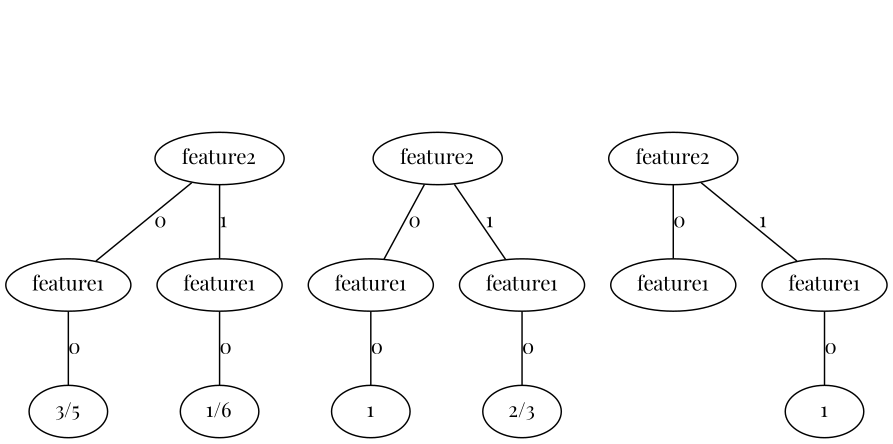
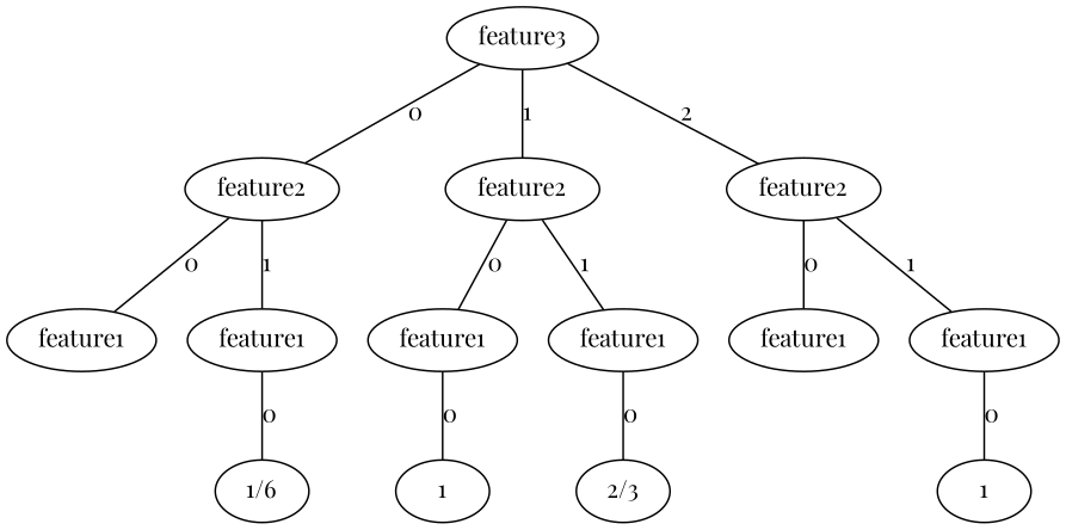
  graph {
    fontname="Playfair Display"
    node [fontname="Playfair Display"]
    edge [fontname="Playfair Display"]
+   n1 [label=feature3]
    n2 [label=feature2]
    n3 [label=feature2]
    n4 [label=feature2]
    n5 [label=feature1]
    n6 [label=feature1]
    n7 [label=feature1]
    n8 [label=feature1]
    n9 [label=feature1]
    n10 [label=feature1]
-   n11 [label="3/5"]
    n12 [label="1/6"]
    n13 [label=1]
    n14 [label="2/3"]
    n15 [label=1]
+   n1 -- n2 [label=0]
+   n1 -- n3 [label=1]
+   n1 -- n4 [label=2]
    n2 -- n5 [label=0]
    n2 -- n6 [label=1]
    n3 -- n7 [label=0]
    n3 -- n8 [label=1]
    n4 -- n9 [label=0]
    n4 -- n10 [label=1]
-   n5 -- n11 [label=0]
    n6 -- n12 [label=0]
    n7 -- n13 [label=0]
    n8 -- n14 [label=0]
    n10 -- n15 [label=0]
  }
